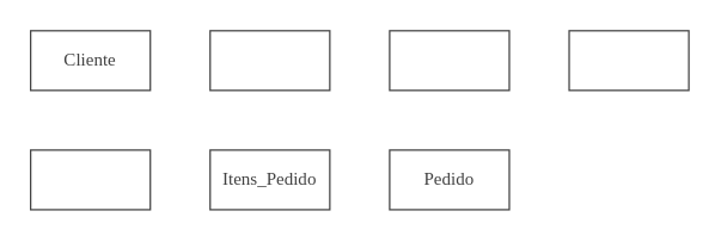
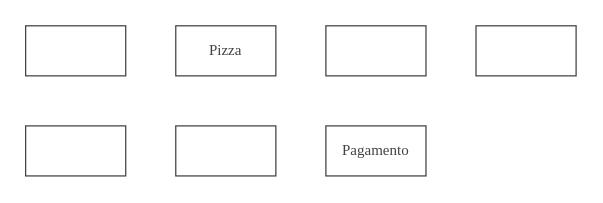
  <mxCell id="0" />
  <mxCell id="1" parent="0" />
  <mxCell id="2" value="" style="rounded=0;whiteSpace=wrap;html=1;fillColor=#FFFFFF;strokeColor=#424242;" vertex="1" parent="1"><mxGeometry x="20" y="20" width="80" height="40" as="geometry" /></mxCell>
- <mxCell id="3" value="Cliente" style="text;html=1;strokeColor=none;fillColor=none;align=center;verticalAlign=middle;whiteSpace=wrap;rounded=0;fontFamily=Tahoma;fontColor=#424242;" vertex="1" parent="1"><mxGeometry x="30" y="25" width="60" height="30" as="geometry" /></mxCell>
  <mxCell id="4" value="" style="rounded=0;whiteSpace=wrap;html=1;fillColor=#FFFFFF;strokeColor=#424242;" vertex="1" parent="1"><mxGeometry x="140" y="20" width="80" height="40" as="geometry" /></mxCell>
+ <mxCell id="5" value="Pizza" style="text;html=1;strokeColor=none;fillColor=none;align=center;verticalAlign=middle;whiteSpace=wrap;rounded=0;fontFamily=Tahoma;fontColor=#424242;" vertex="1" parent="1"><mxGeometry x="150" y="25" width="60" height="30" as="geometry" /></mxCell>
  <mxCell id="6" value="" style="rounded=0;whiteSpace=wrap;html=1;fillColor=#FFFFFF;strokeColor=#424242;" vertex="1" parent="1"><mxGeometry x="20" y="100" width="80" height="40" as="geometry" /></mxCell>
  <mxCell id="7" value="" style="rounded=0;whiteSpace=wrap;html=1;fillColor=#FFFFFF;strokeColor=#424242;" vertex="1" parent="1"><mxGeometry x="140" y="100" width="80" height="40" as="geometry" /></mxCell>
- <mxCell id="8" value="Itens_Pedido" style="text;html=1;strokeColor=none;fillColor=none;align=center;verticalAlign=middle;whiteSpace=wrap;rounded=0;fontFamily=Tahoma;fontColor=#424242;" vertex="1" parent="1"><mxGeometry x="150" y="105" width="60" height="30" as="geometry" /></mxCell>
  <mxCell id="9" value="" style="rounded=0;whiteSpace=wrap;html=1;fillColor=#FFFFFF;strokeColor=#424242;" vertex="1" parent="1"><mxGeometry x="260" y="20" width="80" height="40" as="geometry" /></mxCell>
  <mxCell id="10" value="" style="rounded=0;whiteSpace=wrap;html=1;fillColor=#FFFFFF;strokeColor=#424242;" vertex="1" parent="1"><mxGeometry x="380" y="20" width="80" height="40" as="geometry" /></mxCell>
  <mxCell id="11" value="" style="rounded=0;whiteSpace=wrap;html=1;fillColor=#FFFFFF;strokeColor=#424242;" vertex="1" parent="1"><mxGeometry x="260" y="100" width="80" height="40" as="geometry" /></mxCell>
- <mxCell id="12" value="Pedido" style="text;html=1;strokeColor=none;fillColor=none;align=center;verticalAlign=middle;whiteSpace=wrap;rounded=0;fontFamily=Tahoma;fontColor=#424242;" vertex="1" parent="1"><mxGeometry x="270" y="105" width="60" height="30" as="geometry" /></mxCell>
+ <mxCell id="12" value="Pagamento" style="text;html=1;strokeColor=none;fillColor=none;align=center;verticalAlign=middle;whiteSpace=wrap;rounded=0;fontFamily=Tahoma;fontColor=#424242;" vertex="1" parent="1"><mxGeometry x="270" y="105" width="60" height="30" as="geometry" /></mxCell>
